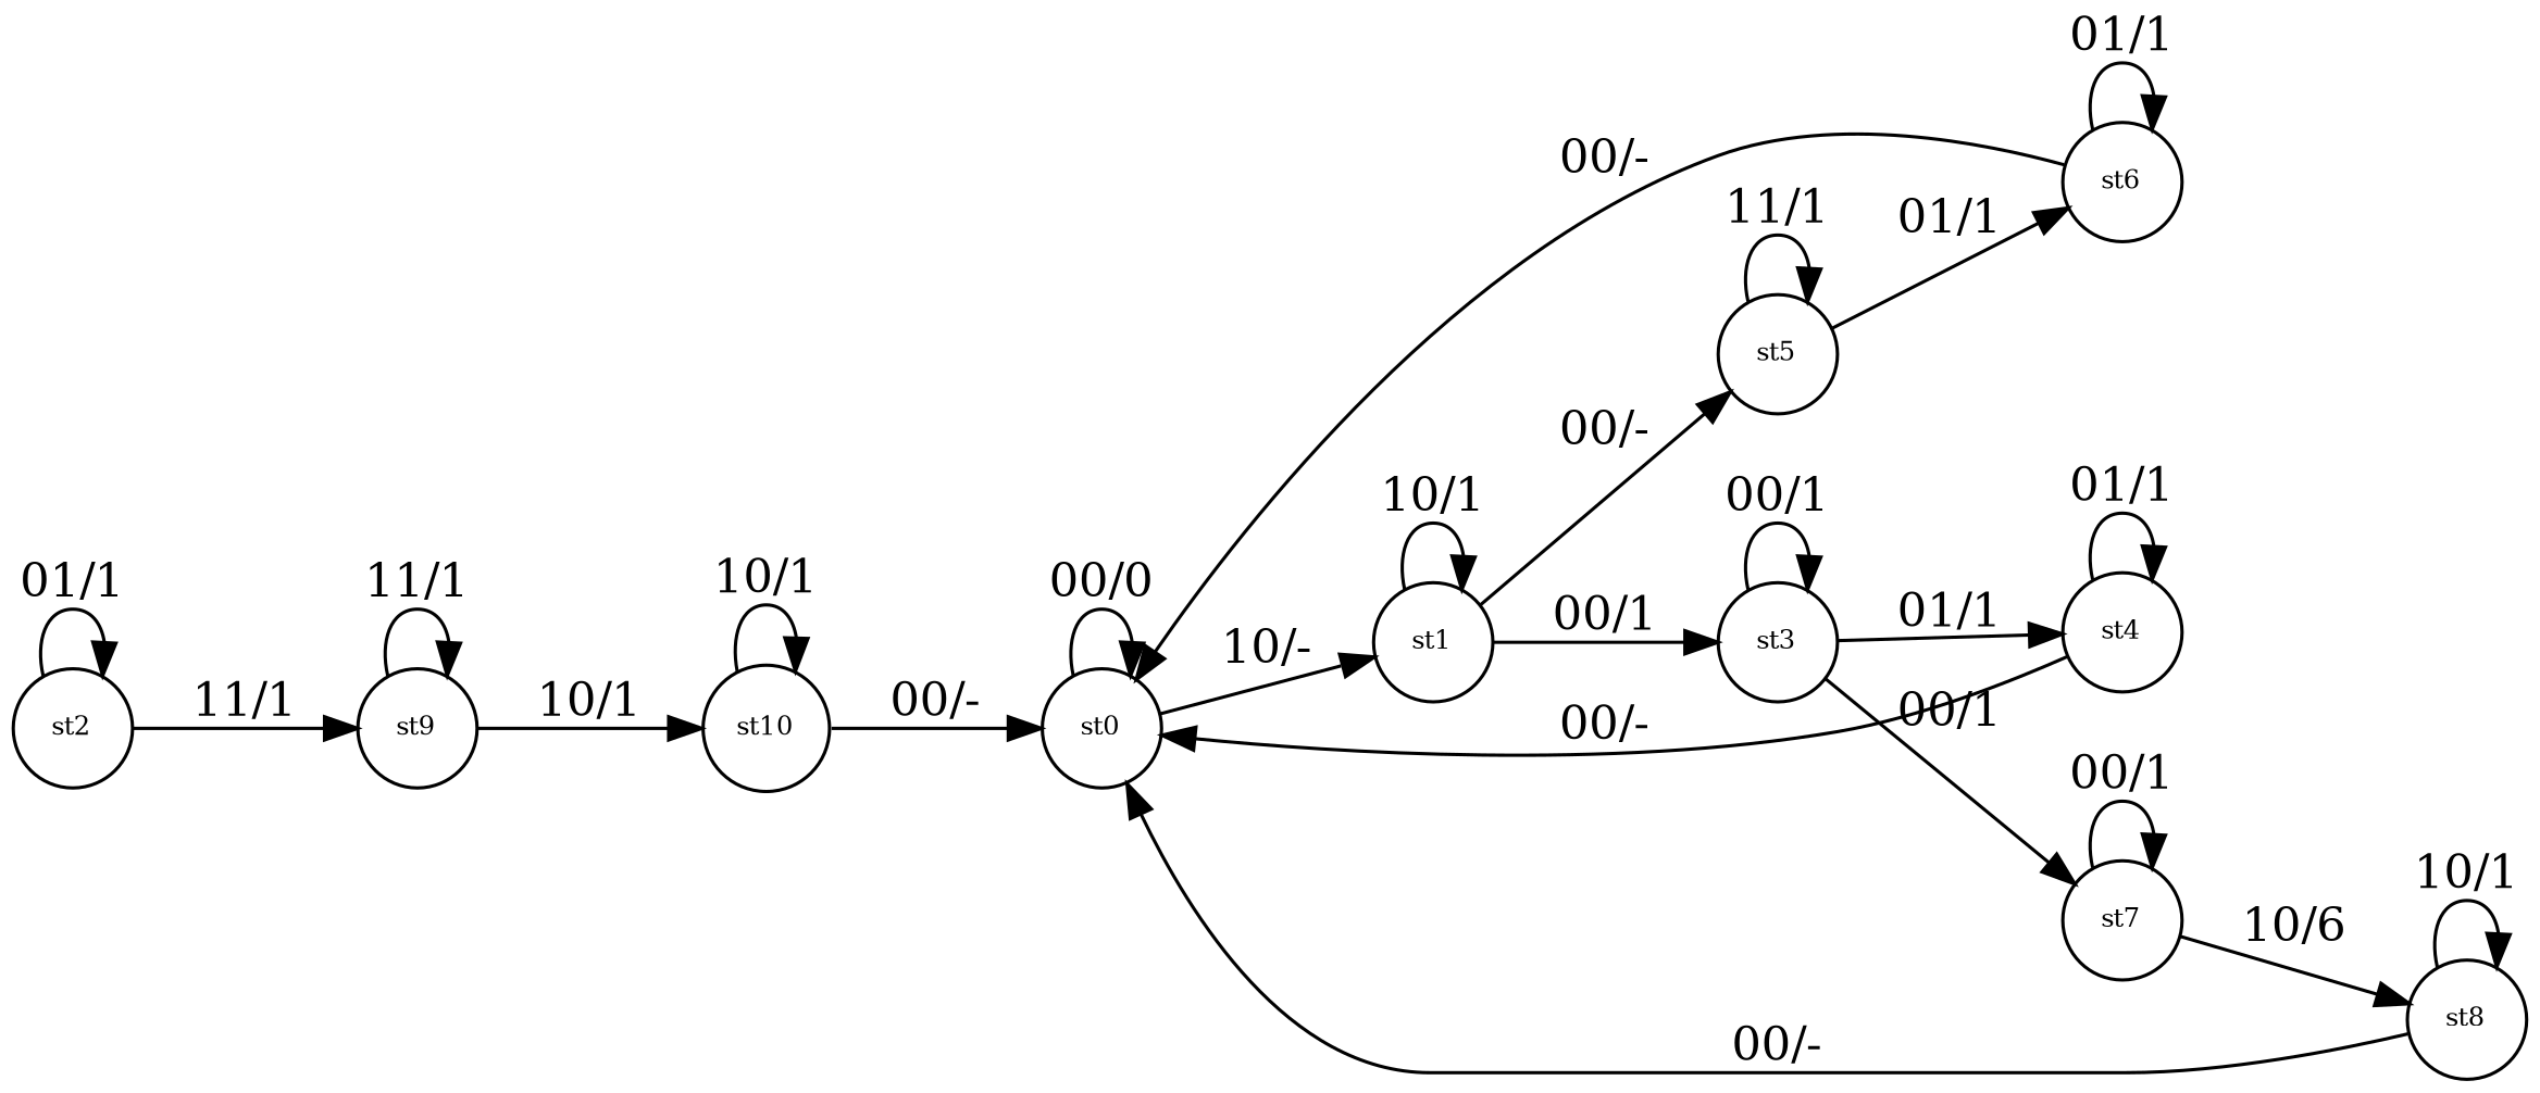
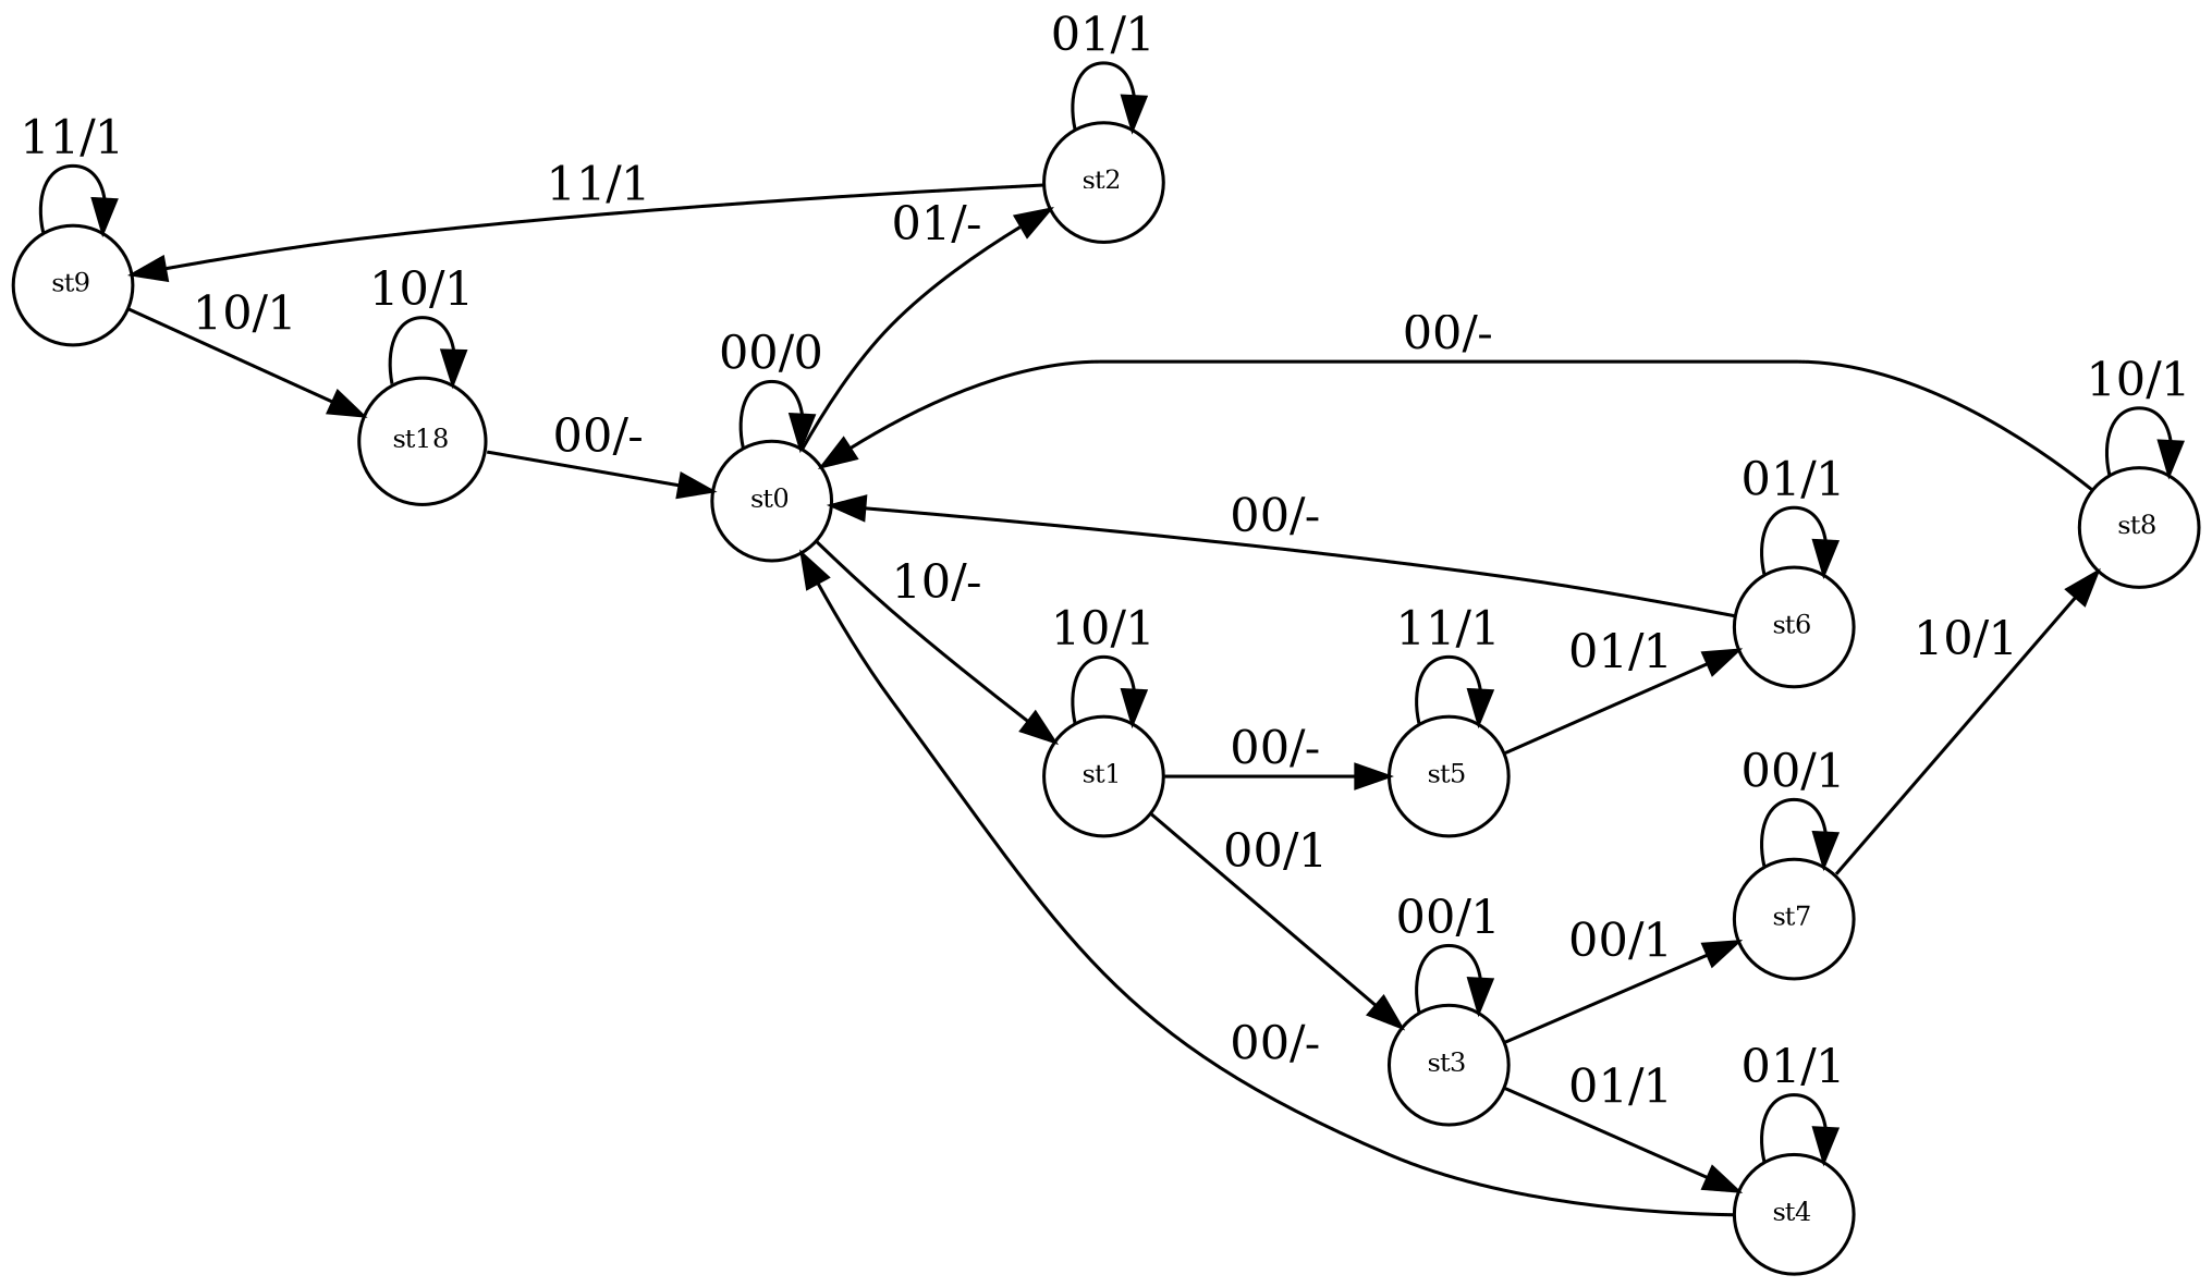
  digraph {
    rankdir=LR
    node [fontsize=8 shape=circle]
    st9 [height=0.50 width=0.50]
-   st10 [height=0.50 width=0.50]
+   st10 [height=0.50 width=0.50 label=st18]
    st0 [height=0.50 width=0.50]
    st2 [height=0.50 width=0.50]
    st1 [height=0.50 width=0.50]
    st8 [height=0.50 width=0.50]
    st5 [height=0.50 width=0.50]
    st3 [height=0.50 width=0.50]
    st7 [height=0.50 width=0.50]
    st6 [height=0.50 width=0.50]
    st4 [height=0.50 width=0.50]
    st9 -> st9 [label="11/1"]
    st9 -> st10 [label="10/1"]
    st10 -> st10 [label="10/1"]
    st10 -> st0 [label="00/-"]
    st0 -> st0 [label="00/0"]
+   st0 -> st2 [label="01/-"]
    st0 -> st1 [label="10/-"]
    st2 -> st9 [label="11/1"]
    st2 -> st2 [label="01/1"]
    st1 -> st1 [label="10/1"]
    st1 -> st5 [label="00/-"]
    st1 -> st3 [label="00/1"]
    st8 -> st0 [label="00/-"]
    st8 -> st8 [label="10/1"]
    st5 -> st5 [label="11/1"]
    st5 -> st6 [label="01/1"]
    st3 -> st3 [label="00/1"]
    st3 -> st7 [label="00/1"]
    st3 -> st4 [label="01/1"]
-   st7 -> st8 [label="10/6"]
+   st7 -> st8 [label="10/1"]
    st7 -> st7 [label="00/1"]
    st6 -> st0 [label="00/-"]
    st6 -> st6 [label="01/1"]
    st4 -> st0 [label="00/-"]
    st4 -> st4 [label="01/1"]
  }
